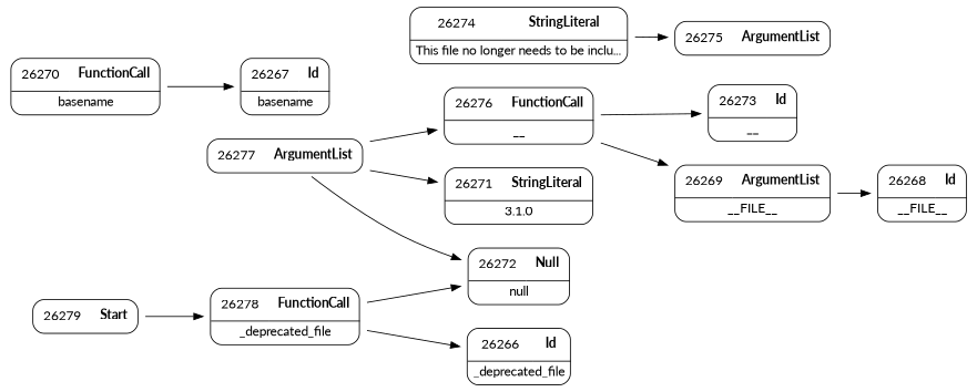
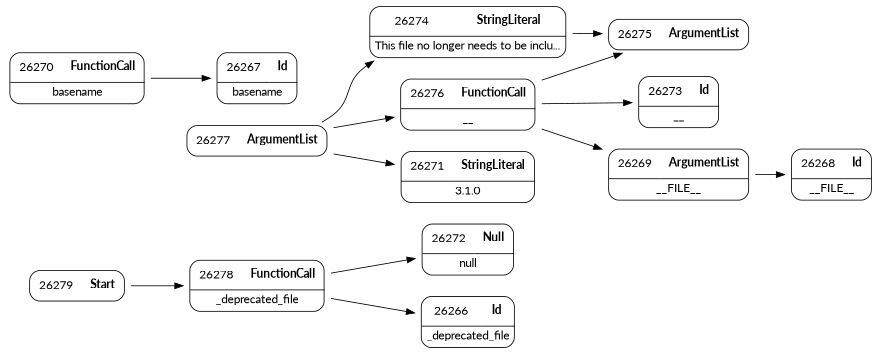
  digraph {
    fontname=Lato
    rankdir=LR
    node [fontname=Lato shape=none]
    edge [fontname=Lato weight=2]
    n1 [label=<<TABLE border='1' cellspacing='0' cellpadding='10' style='rounded' ><TR><TD border='0'>26272</TD><TD border='0'><B>Null</B></TD></TR><HR/><TR><TD border='0' cellpadding='5' colspan='2'>null</TD></TR></TABLE>>]
    n2 [label=<<TABLE border='1' cellspacing='0' cellpadding='10' style='rounded' ><TR><TD border='0'>26273</TD><TD border='0'><B>Id</B></TD></TR><HR/><TR><TD border='0' cellpadding='5' colspan='2'>__</TD></TR></TABLE>>]
    n3 [label=<<TABLE border='1' cellspacing='0' cellpadding='10' style='rounded' ><TR><TD border='0'>26274</TD><TD border='0'><B>StringLiteral</B></TD></TR><HR/><TR><TD border='0' cellpadding='5' colspan='2'>This file no longer needs to be inclu...</TD></TR></TABLE>>]
    n4 [label=<<TABLE border='1' cellspacing='0' cellpadding='10' style='rounded' ><TR><TD border='0'>26275</TD><TD border='0'><B>ArgumentList</B></TD></TR></TABLE>>]
    n5 [label=<<TABLE border='1' cellspacing='0' cellpadding='10' style='rounded' ><TR><TD border='0'>26276</TD><TD border='0'><B>FunctionCall</B></TD></TR><HR/><TR><TD border='0' cellpadding='5' colspan='2'>__</TD></TR></TABLE>>]
    n6 [label=<<TABLE border='1' cellspacing='0' cellpadding='10' style='rounded' ><TR><TD border='0'>26269</TD><TD border='0'><B>ArgumentList</B></TD></TR><HR/><TR><TD border='0' cellpadding='5' colspan='2'>__FILE__</TD></TR></TABLE>>]
    n7 [label=<<TABLE border='1' cellspacing='0' cellpadding='10' style='rounded' ><TR><TD border='0'>26277</TD><TD border='0'><B>ArgumentList</B></TD></TR></TABLE>>]
    n8 [label=<<TABLE border='1' cellspacing='0' cellpadding='10' style='rounded' ><TR><TD border='0'>26271</TD><TD border='0'><B>StringLiteral</B></TD></TR><HR/><TR><TD border='0' cellpadding='5' colspan='2'>3.1.0</TD></TR></TABLE>>]
    n9 [label=<<TABLE border='1' cellspacing='0' cellpadding='10' style='rounded' ><TR><TD border='0'>26270</TD><TD border='0'><B>FunctionCall</B></TD></TR><HR/><TR><TD border='0' cellpadding='5' colspan='2'>basename</TD></TR></TABLE>>]
    n10 [label=<<TABLE border='1' cellspacing='0' cellpadding='10' style='rounded' ><TR><TD border='0'>26267</TD><TD border='0'><B>Id</B></TD></TR><HR/><TR><TD border='0' cellpadding='5' colspan='2'>basename</TD></TR></TABLE>>]
    n11 [label=<<TABLE border='1' cellspacing='0' cellpadding='10' style='rounded' ><TR><TD border='0'>26268</TD><TD border='0'><B>Id</B></TD></TR><HR/><TR><TD border='0' cellpadding='5' colspan='2'>__FILE__</TD></TR></TABLE>>]
    n12 [label=<<TABLE border='1' cellspacing='0' cellpadding='10' style='rounded' ><TR><TD border='0'>26278</TD><TD border='0'><B>FunctionCall</B></TD></TR><HR/><TR><TD border='0' cellpadding='5' colspan='2'>_deprecated_file</TD></TR></TABLE>>]
    n13 [label=<<TABLE border='1' cellspacing='0' cellpadding='10' style='rounded' ><TR><TD border='0'>26266</TD><TD border='0'><B>Id</B></TD></TR><HR/><TR><TD border='0' cellpadding='5' colspan='2'>_deprecated_file</TD></TR></TABLE>>]
    n14 [label=<<TABLE border='1' cellspacing='0' cellpadding='10' style='rounded' ><TR><TD border='0'>26279</TD><TD border='0'><B>Start</B></TD></TR></TABLE>>]
    n3 -> n4
    n5 -> n2
+   n5 -> n4
    n5 -> n6
    n6 -> n11
-   n7 -> n1
+   n7 -> n3
    n7 -> n5
    n7 -> n8
    n9 -> n10
    n12 -> n1
    n12 -> n13
    n14 -> n12
  }
